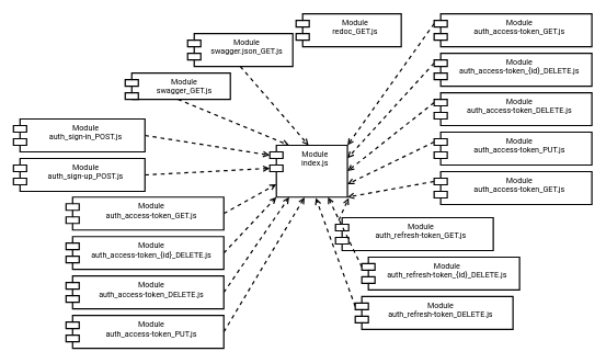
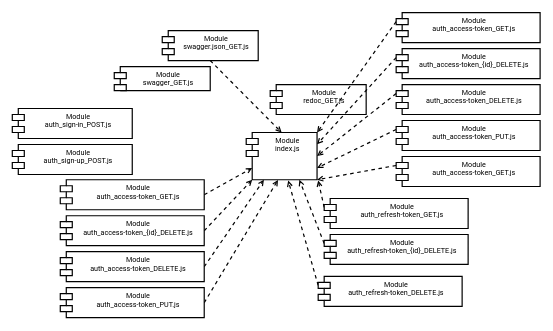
  <mxCell id="0" />
  <mxCell id="1" parent="0" />
  <mxCell id="2" value="Module&#10;index.js" style="shape=module;align=left;spacingLeft=20;align=center;verticalAlign=top;strokeWidth=2;fontFamily=Roboto;fontSource=https%3A%2F%2Ffonts.googleapis.com%2Fcss%3Ffamily%3DRoboto;" parent="1" vertex="1"><mxGeometry x="410" y="220" width="118.11" height="78.74" as="geometry" /></mxCell>
- <mxCell id="3" style="edgeStyle=none;rounded=0;orthogonalLoop=1;jettySize=auto;html=1;exitX=0.5;exitY=1;exitDx=0;exitDy=0;entryX=0.25;entryY=0;entryDx=0;entryDy=0;endArrow=open;endFill=0;strokeWidth=2;dashed=1;fontFamily=Roboto;fontSource=https%3A%2F%2Ffonts.googleapis.com%2Fcss%3Ffamily%3DRoboto;" parent="1" source="4" target="2" edge="1"><mxGeometry relative="1" as="geometry" /></mxCell>
  <mxCell id="4" value="Module&#10;swagger_GET.js" style="shape=module;align=left;spacingLeft=20;align=center;verticalAlign=top;strokeWidth=2;fontFamily=Roboto;fontSource=https%3A%2F%2Ffonts.googleapis.com%2Fcss%3Ffamily%3DRoboto;" parent="1" vertex="1"><mxGeometry x="190" y="110" width="160" height="40" as="geometry" /></mxCell>
- <mxCell id="5" value="Module&#10;redoc_GET.js" style="shape=module;align=left;spacingLeft=20;align=center;verticalAlign=top;strokeWidth=2;fontFamily=Roboto;fontSource=https%3A%2F%2Ffonts.googleapis.com%2Fcss%3Ffamily%3DRoboto;" parent="1" vertex="1"><mxGeometry x="450" y="20" width="160" height="50" as="geometry" /></mxCell>
+ <mxCell id="5" value="Module&#10;redoc_GET.js" style="shape=module;align=left;spacingLeft=20;align=center;verticalAlign=top;strokeWidth=2;fontFamily=Roboto;fontSource=https%3A%2F%2Ffonts.googleapis.com%2Fcss%3Ffamily%3DRoboto;" parent="1" vertex="1"><mxGeometry x="450" y="140" width="160" height="50" as="geometry" /></mxCell>
  <mxCell id="6" style="edgeStyle=none;rounded=0;orthogonalLoop=1;jettySize=auto;html=1;exitX=0.5;exitY=1;exitDx=0;exitDy=0;entryX=0.5;entryY=0;entryDx=0;entryDy=0;endArrow=open;endFill=0;strokeWidth=2;dashed=1;fontFamily=Roboto;fontSource=https%3A%2F%2Ffonts.googleapis.com%2Fcss%3Ffamily%3DRoboto;" parent="1" source="7" target="2" edge="1"><mxGeometry relative="1" as="geometry" /></mxCell>
- <mxCell id="7" value="Module&#10;swagger.json_GET.js" style="shape=module;align=left;spacingLeft=20;align=center;verticalAlign=top;strokeWidth=2;fontFamily=Roboto;fontSource=https%3A%2F%2Ffonts.googleapis.com%2Fcss%3Ffamily%3DRoboto;" parent="1" vertex="1"><mxGeometry x="285" y="50" width="160" height="50" as="geometry" /></mxCell>
- <mxCell id="8" style="edgeStyle=none;rounded=0;orthogonalLoop=1;jettySize=auto;html=1;exitX=1;exitY=0.5;exitDx=0;exitDy=0;entryX=0;entryY=0;entryDx=0;entryDy=15;entryPerimeter=0;endArrow=open;endFill=0;strokeWidth=2;dashed=1;fontFamily=Roboto;fontSource=https%3A%2F%2Ffonts.googleapis.com%2Fcss%3Ffamily%3DRoboto;" parent="1" source="9" target="2" edge="1"><mxGeometry relative="1" as="geometry" /></mxCell>
+ <mxCell id="7" value="Module&#10;swagger.json_GET.js" style="shape=module;align=left;spacingLeft=20;align=center;verticalAlign=top;strokeWidth=2;fontFamily=Roboto;fontSource=https%3A%2F%2Ffonts.googleapis.com%2Fcss%3Ffamily%3DRoboto;" parent="1" vertex="1"><mxGeometry x="270" y="50" width="160" height="50" as="geometry" /></mxCell>
  <mxCell id="9" value="Module&#10;auth_sign-in_POST.js" style="shape=module;align=left;spacingLeft=20;align=center;verticalAlign=top;strokeWidth=2;fontFamily=Roboto;fontSource=https%3A%2F%2Ffonts.googleapis.com%2Fcss%3Ffamily%3DRoboto;" parent="1" vertex="1"><mxGeometry x="20" y="180" width="200" height="50" as="geometry" /></mxCell>
- <mxCell id="10" style="edgeStyle=none;rounded=0;orthogonalLoop=1;jettySize=auto;html=1;exitX=1;exitY=0.5;exitDx=0;exitDy=0;entryX=0;entryY=0;entryDx=0;entryDy=35;entryPerimeter=0;endArrow=open;endFill=0;strokeWidth=2;dashed=1;fontFamily=Roboto;fontSource=https%3A%2F%2Ffonts.googleapis.com%2Fcss%3Ffamily%3DRoboto;" parent="1" source="11" target="2" edge="1"><mxGeometry relative="1" as="geometry" /></mxCell>
  <mxCell id="11" value="Module&#10;auth_sign-up_POST.js" style="shape=module;align=left;spacingLeft=20;align=center;verticalAlign=top;strokeWidth=2;fontFamily=Roboto;fontSource=https%3A%2F%2Ffonts.googleapis.com%2Fcss%3Ffamily%3DRoboto;" parent="1" vertex="1"><mxGeometry x="20" y="240" width="200" height="50" as="geometry" /></mxCell>
  <mxCell id="12" style="edgeStyle=none;rounded=0;orthogonalLoop=1;jettySize=auto;html=1;exitX=0;exitY=0;exitDx=0;exitDy=15;exitPerimeter=0;entryX=1;entryY=0;entryDx=0;entryDy=0;dashed=1;endArrow=open;endFill=0;strokeWidth=2;fontFamily=Roboto;fontSource=https%3A%2F%2Ffonts.googleapis.com%2Fcss%3Ffamily%3DRoboto;" parent="1" source="13" target="2" edge="1"><mxGeometry relative="1" as="geometry" /></mxCell>
  <mxCell id="13" value="Module&#10;auth_access-token_GET.js" style="shape=module;align=left;spacingLeft=20;align=center;verticalAlign=top;strokeWidth=2;fontFamily=Roboto;fontSource=https%3A%2F%2Ffonts.googleapis.com%2Fcss%3Ffamily%3DRoboto;" parent="1" vertex="1"><mxGeometry x="660" y="20" width="240" height="50" as="geometry" /></mxCell>
  <mxCell id="14" style="edgeStyle=none;rounded=0;orthogonalLoop=1;jettySize=auto;html=1;exitX=0;exitY=0;exitDx=0;exitDy=15;exitPerimeter=0;entryX=1;entryY=0.25;entryDx=0;entryDy=0;dashed=1;endArrow=open;endFill=0;strokeWidth=2;fontFamily=Roboto;fontSource=https%3A%2F%2Ffonts.googleapis.com%2Fcss%3Ffamily%3DRoboto;" parent="1" source="15" target="2" edge="1"><mxGeometry relative="1" as="geometry" /></mxCell>
  <mxCell id="15" value="Module&#10;auth_access-token_{id}_DELETE.js" style="shape=module;align=left;spacingLeft=20;align=center;verticalAlign=top;strokeWidth=2;fontFamily=Roboto;fontSource=https%3A%2F%2Ffonts.googleapis.com%2Fcss%3Ffamily%3DRoboto;" parent="1" vertex="1"><mxGeometry x="660" y="80" width="240" height="50" as="geometry" /></mxCell>
  <mxCell id="16" style="edgeStyle=none;rounded=0;orthogonalLoop=1;jettySize=auto;html=1;exitX=0;exitY=0;exitDx=0;exitDy=15;exitPerimeter=0;entryX=1;entryY=0.5;entryDx=0;entryDy=0;dashed=1;endArrow=open;endFill=0;strokeWidth=2;fontFamily=Roboto;fontSource=https%3A%2F%2Ffonts.googleapis.com%2Fcss%3Ffamily%3DRoboto;" parent="1" source="17" target="2" edge="1"><mxGeometry relative="1" as="geometry" /></mxCell>
  <mxCell id="17" value="Module&#10;auth_access-token_DELETE.js" style="shape=module;align=left;spacingLeft=20;align=center;verticalAlign=top;strokeWidth=2;fontFamily=Roboto;fontSource=https%3A%2F%2Ffonts.googleapis.com%2Fcss%3Ffamily%3DRoboto;" parent="1" vertex="1"><mxGeometry x="660" y="140" width="240" height="50" as="geometry" /></mxCell>
  <mxCell id="18" style="edgeStyle=none;rounded=0;orthogonalLoop=1;jettySize=auto;html=1;exitX=0;exitY=0;exitDx=0;exitDy=15;exitPerimeter=0;entryX=1;entryY=0.75;entryDx=0;entryDy=0;dashed=1;endArrow=open;endFill=0;strokeWidth=2;fontFamily=Roboto;fontSource=https%3A%2F%2Ffonts.googleapis.com%2Fcss%3Ffamily%3DRoboto;" parent="1" source="19" target="2" edge="1"><mxGeometry relative="1" as="geometry" /></mxCell>
  <mxCell id="19" value="Module&#10;auth_access-token_PUT.js" style="shape=module;align=left;spacingLeft=20;align=center;verticalAlign=top;strokeWidth=2;fontFamily=Roboto;fontSource=https%3A%2F%2Ffonts.googleapis.com%2Fcss%3Ffamily%3DRoboto;" parent="1" vertex="1"><mxGeometry x="660" y="200" width="240" height="50" as="geometry" /></mxCell>
  <mxCell id="20" style="edgeStyle=none;rounded=0;orthogonalLoop=1;jettySize=auto;html=1;exitX=0;exitY=0;exitDx=0;exitDy=15;exitPerimeter=0;dashed=1;endArrow=open;endFill=0;strokeWidth=2;fontFamily=Roboto;fontSource=https%3A%2F%2Ffonts.googleapis.com%2Fcss%3Ffamily%3DRoboto;" edge="1" parent="1" source="21"><mxGeometry relative="1" as="geometry"><mxPoint x="530" y="300" as="targetPoint" /></mxGeometry></mxCell>
- <mxCell id="21" value="Module&#10;auth_refresh-token_GET.js" style="shape=module;align=left;spacingLeft=20;align=center;verticalAlign=top;strokeWidth=2;fontFamily=Roboto;fontSource=https%3A%2F%2Ffonts.googleapis.com%2Fcss%3Ffamily%3DRoboto;" parent="1" vertex="1"><mxGeometry x="510" y="330" width="240" height="50" as="geometry" /></mxCell>
+ <mxCell id="21" value="Module&#10;auth_refresh-token_GET.js" style="shape=module;align=left;spacingLeft=20;align=center;verticalAlign=top;strokeWidth=2;fontFamily=Roboto;fontSource=https%3A%2F%2Ffonts.googleapis.com%2Fcss%3Ffamily%3DRoboto;" parent="1" vertex="1"><mxGeometry x="540" y="330" width="240" height="50" as="geometry" /></mxCell>
  <mxCell id="22" style="edgeStyle=none;rounded=0;orthogonalLoop=1;jettySize=auto;html=1;exitX=0;exitY=0;exitDx=0;exitDy=15;exitPerimeter=0;entryX=0.75;entryY=1;entryDx=0;entryDy=0;dashed=1;endArrow=open;endFill=0;strokeWidth=2;fontFamily=Roboto;fontSource=https%3A%2F%2Ffonts.googleapis.com%2Fcss%3Ffamily%3DRoboto;" edge="1" parent="1" source="23" target="2"><mxGeometry relative="1" as="geometry" /></mxCell>
- <mxCell id="23" value="Module&#10;auth_refresh-token_{id}_DELETE.js" style="shape=module;align=left;spacingLeft=20;align=center;verticalAlign=top;strokeWidth=2;fontFamily=Roboto;fontSource=https%3A%2F%2Ffonts.googleapis.com%2Fcss%3Ffamily%3DRoboto;" parent="1" vertex="1"><mxGeometry x="550" y="390" width="240" height="50" as="geometry" /></mxCell>
+ <mxCell id="23" value="Module&#10;auth_refresh-token_{id}_DELETE.js" style="shape=module;align=left;spacingLeft=20;align=center;verticalAlign=top;strokeWidth=2;fontFamily=Roboto;fontSource=https%3A%2F%2Ffonts.googleapis.com%2Fcss%3Ffamily%3DRoboto;" parent="1" vertex="1"><mxGeometry x="540" y="390" width="240" height="50" as="geometry" /></mxCell>
  <mxCell id="24" style="edgeStyle=none;rounded=0;orthogonalLoop=1;jettySize=auto;html=1;exitX=0;exitY=0;exitDx=0;exitDy=15;exitPerimeter=0;dashed=1;endArrow=open;endFill=0;strokeWidth=2;fontFamily=Roboto;fontSource=https%3A%2F%2Ffonts.googleapis.com%2Fcss%3Ffamily%3DRoboto;" edge="1" parent="1" source="25"><mxGeometry relative="1" as="geometry"><mxPoint x="480" y="300" as="targetPoint" /></mxGeometry></mxCell>
- <mxCell id="25" value="Module&#10;auth_refresh-token_DELETE.js" style="shape=module;align=left;spacingLeft=20;align=center;verticalAlign=top;strokeWidth=2;fontFamily=Roboto;fontSource=https%3A%2F%2Ffonts.googleapis.com%2Fcss%3Ffamily%3DRoboto;" parent="1" vertex="1"><mxGeometry x="540" y="450" width="240" height="50" as="geometry" /></mxCell>
+ <mxCell id="25" value="Module&#10;auth_refresh-token_DELETE.js" style="shape=module;align=left;spacingLeft=20;align=center;verticalAlign=top;strokeWidth=2;fontFamily=Roboto;fontSource=https%3A%2F%2Ffonts.googleapis.com%2Fcss%3Ffamily%3DRoboto;" parent="1" vertex="1"><mxGeometry x="530" y="460" width="240" height="50" as="geometry" /></mxCell>
  <mxCell id="26" style="edgeStyle=none;rounded=0;orthogonalLoop=1;jettySize=auto;html=1;exitX=0;exitY=0;exitDx=0;exitDy=15;exitPerimeter=0;entryX=1;entryY=1;entryDx=0;entryDy=0;dashed=1;endArrow=open;endFill=0;strokeWidth=2;fontFamily=Roboto;fontSource=https%3A%2F%2Ffonts.googleapis.com%2Fcss%3Ffamily%3DRoboto;" parent="1" source="27" target="2" edge="1"><mxGeometry relative="1" as="geometry" /></mxCell>
  <mxCell id="27" value="Module&#10;auth_access-token_GET.js" style="shape=module;align=left;spacingLeft=20;align=center;verticalAlign=top;strokeWidth=2;fontFamily=Roboto;fontSource=https%3A%2F%2Ffonts.googleapis.com%2Fcss%3Ffamily%3DRoboto;" parent="1" vertex="1"><mxGeometry x="660" y="260" width="240" height="50" as="geometry" /></mxCell>
  <mxCell id="28" style="rounded=0;orthogonalLoop=1;jettySize=auto;html=1;exitX=1;exitY=0.5;exitDx=0;exitDy=0;entryX=0;entryY=0.75;entryDx=10;entryDy=0;entryPerimeter=0;strokeWidth=2;endArrow=open;endFill=0;dashed=1;fontFamily=Roboto;fontSource=https%3A%2F%2Ffonts.googleapis.com%2Fcss%3Ffamily%3DRoboto;" edge="1" parent="1" source="29" target="2"><mxGeometry relative="1" as="geometry" /></mxCell>
  <mxCell id="29" value="Module&#10;auth_access-token_GET.js" style="shape=module;align=left;spacingLeft=20;align=center;verticalAlign=top;strokeWidth=2;fontFamily=Roboto;fontSource=https%3A%2F%2Ffonts.googleapis.com%2Fcss%3Ffamily%3DRoboto;" parent="1" vertex="1"><mxGeometry x="100" y="298.74" width="240" height="50" as="geometry" /></mxCell>
  <mxCell id="30" style="edgeStyle=none;rounded=0;orthogonalLoop=1;jettySize=auto;html=1;exitX=1;exitY=0.5;exitDx=0;exitDy=0;entryX=0;entryY=1;entryDx=10;entryDy=0;entryPerimeter=0;dashed=1;endArrow=open;endFill=0;strokeWidth=2;fontFamily=Roboto;fontSource=https%3A%2F%2Ffonts.googleapis.com%2Fcss%3Ffamily%3DRoboto;" edge="1" parent="1" source="31" target="2"><mxGeometry relative="1" as="geometry" /></mxCell>
  <mxCell id="31" value="Module&#10;auth_access-token_{id}_DELETE.js" style="shape=module;align=left;spacingLeft=20;align=center;verticalAlign=top;strokeWidth=2;fontFamily=Roboto;fontSource=https%3A%2F%2Ffonts.googleapis.com%2Fcss%3Ffamily%3DRoboto;" parent="1" vertex="1"><mxGeometry x="100" y="358.74" width="240" height="50" as="geometry" /></mxCell>
  <mxCell id="32" style="edgeStyle=none;rounded=0;orthogonalLoop=1;jettySize=auto;html=1;exitX=1;exitY=0.5;exitDx=0;exitDy=0;entryX=0.25;entryY=1;entryDx=0;entryDy=0;dashed=1;endArrow=open;endFill=0;strokeWidth=2;fontFamily=Roboto;fontSource=https%3A%2F%2Ffonts.googleapis.com%2Fcss%3Ffamily%3DRoboto;" edge="1" parent="1" source="33" target="2"><mxGeometry relative="1" as="geometry" /></mxCell>
  <mxCell id="33" value="Module&#10;auth_access-token_DELETE.js" style="shape=module;align=left;spacingLeft=20;align=center;verticalAlign=top;strokeWidth=2;fontFamily=Roboto;fontSource=https%3A%2F%2Ffonts.googleapis.com%2Fcss%3Ffamily%3DRoboto;" parent="1" vertex="1"><mxGeometry x="100" y="418.74" width="240" height="50" as="geometry" /></mxCell>
  <mxCell id="34" style="edgeStyle=none;rounded=0;orthogonalLoop=1;jettySize=auto;html=1;exitX=1;exitY=0.5;exitDx=0;exitDy=0;entryX=0.449;entryY=1.003;entryDx=0;entryDy=0;entryPerimeter=0;dashed=1;endArrow=open;endFill=0;strokeWidth=2;fontFamily=Roboto;fontSource=https%3A%2F%2Ffonts.googleapis.com%2Fcss%3Ffamily%3DRoboto;" edge="1" parent="1" source="35" target="2"><mxGeometry relative="1" as="geometry" /></mxCell>
  <mxCell id="35" value="Module&#10;auth_access-token_PUT.js" style="shape=module;align=left;spacingLeft=20;align=center;verticalAlign=top;strokeWidth=2;fontFamily=Roboto;fontSource=https%3A%2F%2Ffonts.googleapis.com%2Fcss%3Ffamily%3DRoboto;" parent="1" vertex="1"><mxGeometry x="100" y="478.74" width="240" height="50" as="geometry" /></mxCell>
